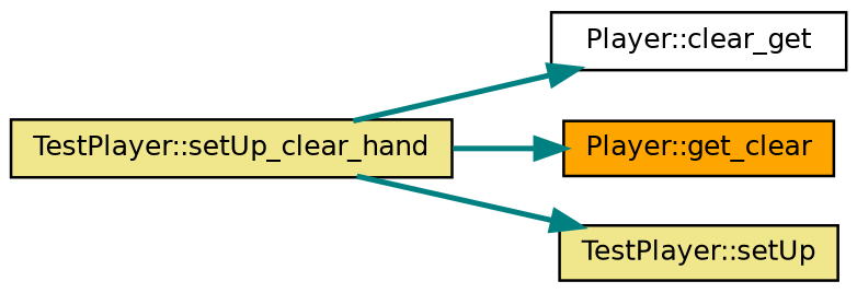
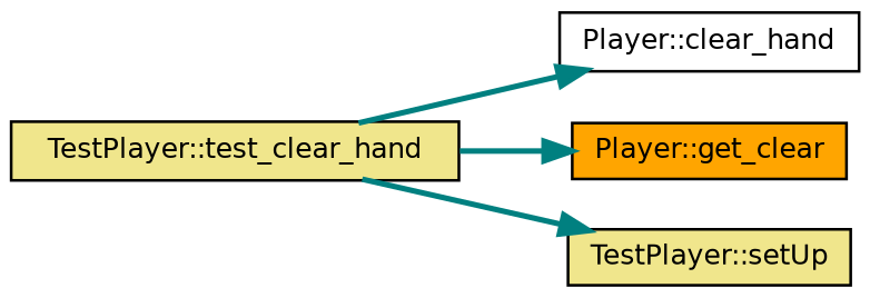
  digraph {
    rankdir=LR
    node [color=black fillcolor=khaki fontname=Helvetica fontsize=10 shape=record style=filled]
    edge [color=teal fontname=Helvetica fontsize=10 labelfontname=Helvetica labelfontsize=10 style=bold]
-   n1 [fontcolor=black height=0.2 label="TestPlayer::setUp_clear_hand" width=0.4]
-   n2 [fillcolor=white height=0.2 label="Player::clear_get" width=0.4]
+   n1 [fontcolor=black height=0.2 label="TestPlayer::test_clear_hand" width=0.4]
+   n2 [fillcolor=white height=0.2 label="Player::clear_hand" width=0.4]
    n3 [fillcolor=orange height=0.2 label="Player::get_clear" width=0.4]
    n4 [height=0.2 label="TestPlayer::setUp" width=0.4]
    n1 -> n2
    n1 -> n3
    n1 -> n4
  }
